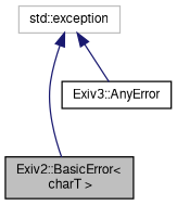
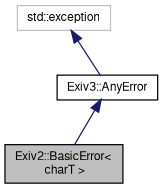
  digraph {
    node [color=black fillcolor=white fontname=FreeSans fontsize=10 shape=record style=filled]
    edge [color=midnightblue dir=back fontname=FreeSans fontsize=10 labelfontname=FreeSans labelfontsize=10 style=solid]
    n1 [fillcolor=grey75 fontcolor=black height=0.2 label="Exiv2::BasicError\<\l charT \>" width=0.4]
    n2 [height=0.2 label="Exiv3::AnyError" width=0.4]
    n3 [color=grey75 height=0.2 label="std::exception" width=0.4]
-   n3 -> n1
+   n2 -> n1
    n3 -> n2
  }
